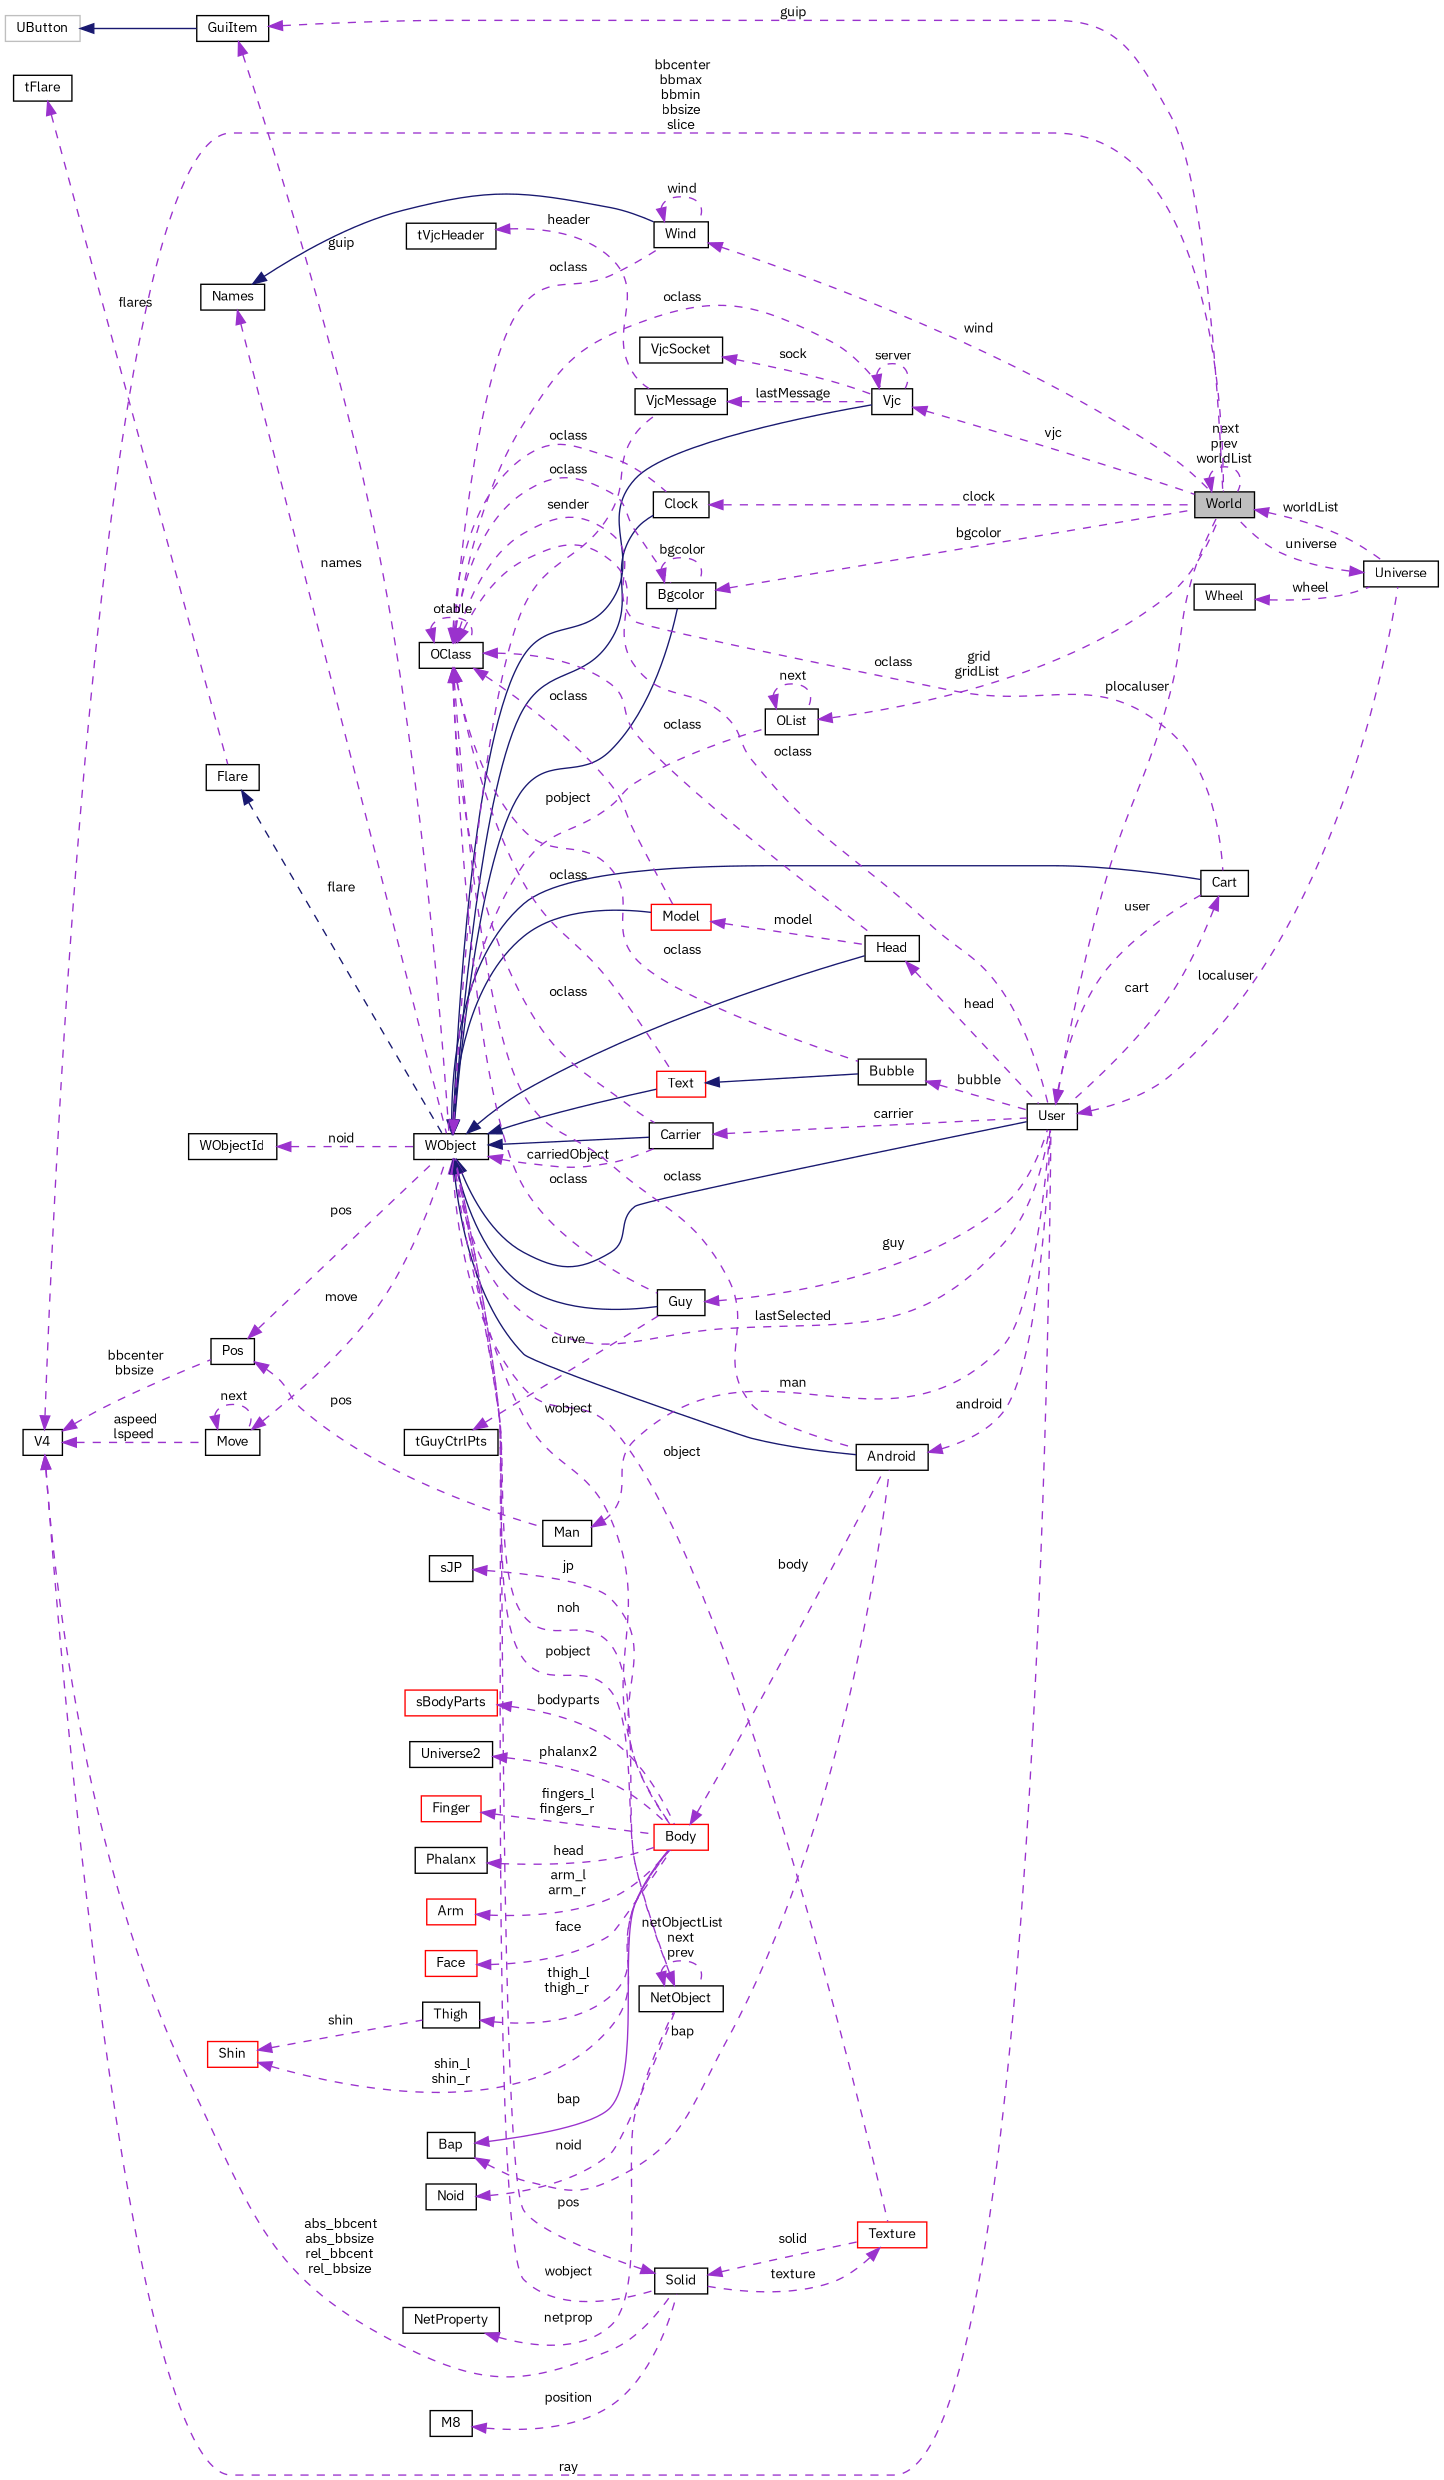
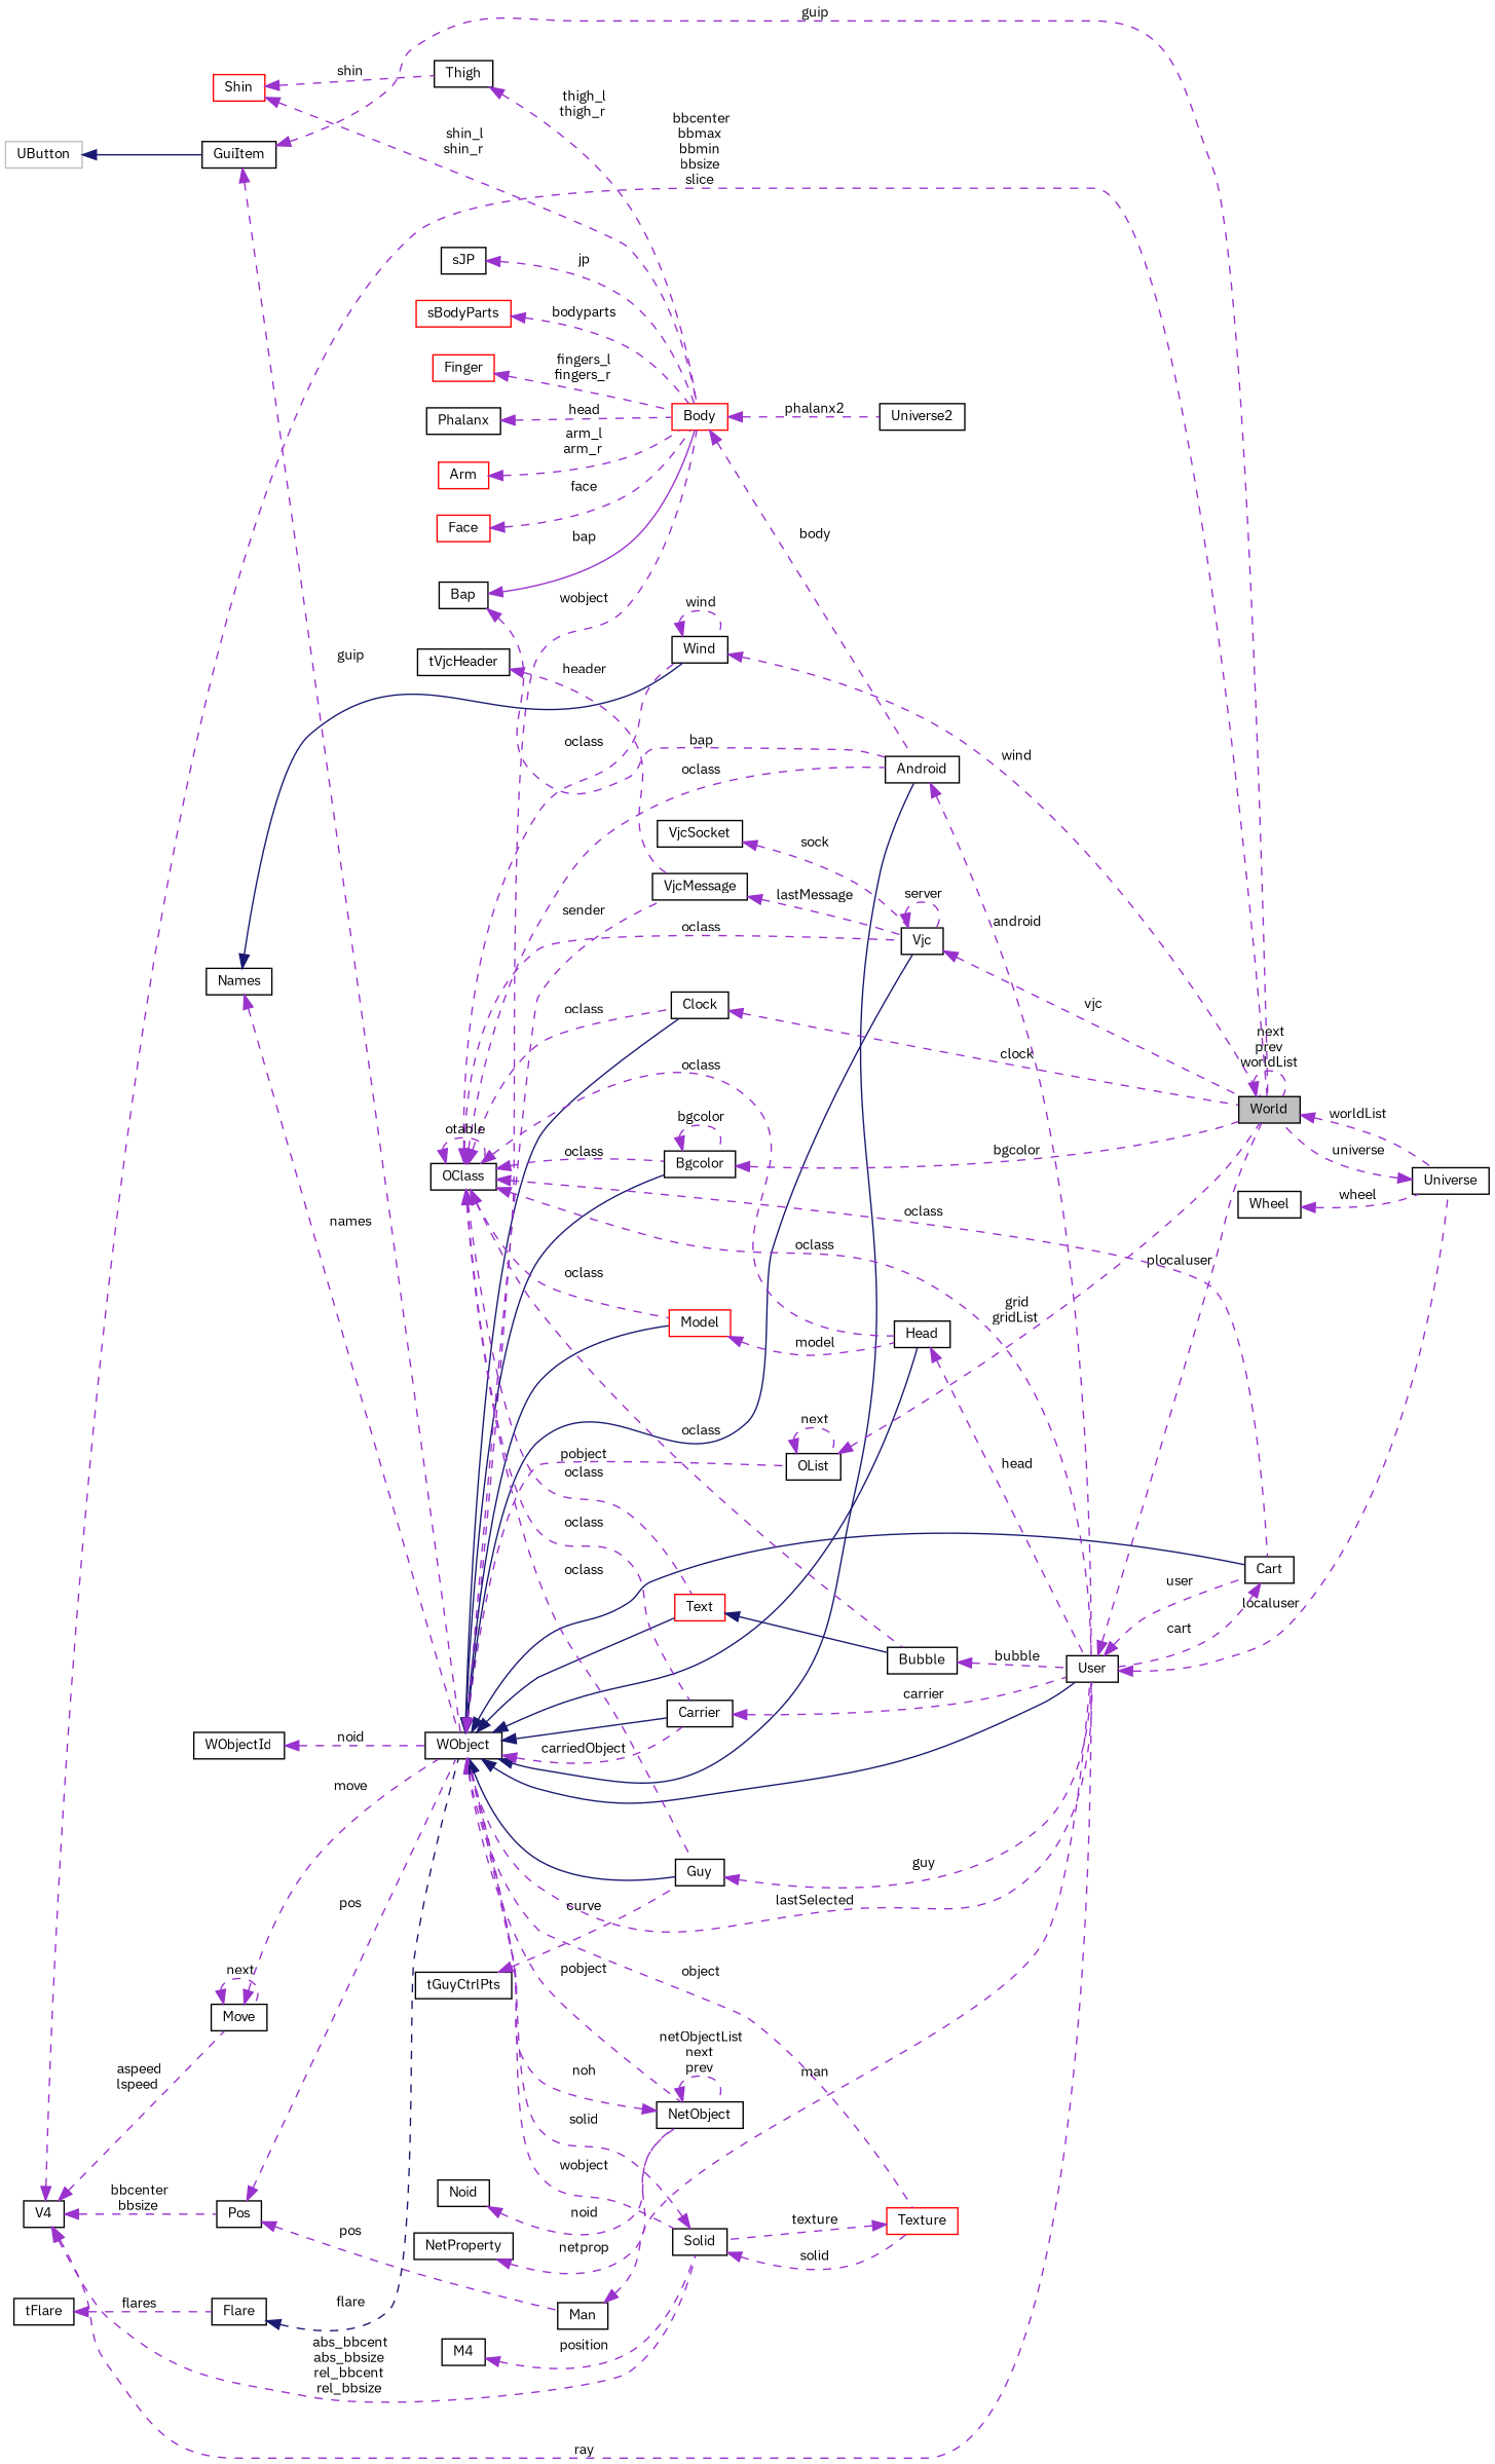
  digraph {
    fontname="IBM Plex Sans"
    rankdir=LR
    node [color=black fontname="IBM Plex Sans" fontsize=10 shape=record]
    edge [color=darkorchid3 dir=back fontname="IBM Plex Sans" fontsize=10 labelfontname=FreeSans labelfontsize=10 style=dashed]
    n1 [fillcolor=grey75 fontcolor=black height=0.2 label=World style=filled width=0.4]
    n2 [height=0.2 label=Universe width=0.4]
    n3 [height=0.2 label=Wheel width=0.4]
    n4 [height=0.2 label=User width=0.4]
    n5 [height=0.2 label=Cart width=0.4]
    n6 [height=0.2 label=WObject width=0.4]
    n7 [height=0.2 label=NetObject width=0.4]
    n8 [height=0.2 label=Solid width=0.4]
    n9 [color=red height=0.2 label=Texture width=0.4]
    n10 [height=0.2 label=Android width=0.4]
    n11 [color=red height=0.2 label=Body width=0.4]
    n12 [height=0.2 label=Guy width=0.4]
    n13 [color=red height=0.2 label=Text width=0.4]
    n14 [height=0.2 label=Carrier width=0.4]
    n15 [height=0.2 label=Head width=0.4]
    n16 [color=red height=0.2 label=Model width=0.4]
    n17 [height=0.2 label=Bgcolor width=0.4]
    n18 [height=0.2 label=OList width=0.4]
    n19 [height=0.2 label=Clock width=0.4]
    n20 [height=0.2 label=Vjc width=0.4]
    n21 [height=0.2 label=VjcMessage width=0.4]
    n22 [height=0.2 label=Bubble width=0.4]
    n23 [height=0.2 label=Wind width=0.4]
    n24 [height=0.2 label=Move width=0.4]
    n25 [height=0.2 label=V4 width=0.4]
    n26 [height=0.2 label=Pos width=0.4]
    n27 [height=0.2 label=Man width=0.4]
    n28 [height=0.2 label=Names width=0.4]
    n29 [height=0.2 label=WObjectId width=0.4]
    n30 [height=0.2 label=NetProperty width=0.4]
    n31 [height=0.2 label=Noid width=0.4]
-   n32 [height=0.2 label=M8 width=0.4]
+   n32 [height=0.2 label=M4 width=0.4]
    n33 [height=0.2 label=GuiItem width=0.4]
    n34 [color=grey75 height=0.2 label=UButton width=0.4]
    n35 [height=0.2 label=Flare width=0.4]
    n36 [height=0.2 label=tFlare width=0.4]
    n37 [height=0.2 label=OClass width=0.4]
    n38 [height=0.2 label=Bap width=0.4]
    n39 [height=0.2 label=Thigh width=0.4]
    n40 [color=red height=0.2 label=Shin width=0.4]
    n41 [height=0.2 label=sJP width=0.4]
    n42 [color=red height=0.2 label=sBodyParts width=0.4]
    n43 [height=0.2 label=Universe2 width=0.4]
    n44 [color=red height=0.2 label=Finger width=0.4]
    n45 [height=0.2 label=Phalanx width=0.4]
    n46 [color=red height=0.2 label=Arm width=0.4]
    n47 [color=red height=0.2 label=Face width=0.4]
    n48 [height=0.2 label=tGuyCtrlPts width=0.4]
    n49 [height=0.2 label=tVjcHeader width=0.4]
    n50 [height=0.2 label=VjcSocket width=0.4]
    n1 -> n1 [label=" next\nprev\nworldList"]
    n1 -> n2 [label=" worldList"]
    n2 -> n1 [label=" universe"]
    n3 -> n2 [label=" wheel"]
    n4 -> n1 [label=" plocaluser"]
    n4 -> n2 [label=" localuser"]
    n4 -> n5 [label=" user"]
    n5 -> n4 [label=" cart"]
    n6 -> n4 [color=midnightblue style=solid]
    n6 -> n4 [label=" lastSelected"]
    n6 -> n5 [color=midnightblue style=solid]
    n6 -> n7 [label=" pobject"]
    n6 -> n8 [label=" wobject"]
    n6 -> n9 [label=" object"]
    n6 -> n10 [color=midnightblue style=solid]
    n6 -> n11 [label=" wobject"]
    n6 -> n12 [color=midnightblue style=solid]
    n6 -> n13 [color=midnightblue style=solid]
    n6 -> n14 [color=midnightblue style=solid]
    n6 -> n14 [label=" carriedObject"]
    n6 -> n15 [color=midnightblue style=solid]
    n6 -> n16 [color=midnightblue style=solid]
    n6 -> n17 [color=midnightblue style=solid]
    n6 -> n18 [label=" pobject"]
    n6 -> n19 [color=midnightblue style=solid]
    n6 -> n20 [color=midnightblue style=solid]
    n6 -> n21 [label=" sender"]
    n7 -> n6 [label=" noh"]
    n7 -> n7 [label=" netObjectList\nnext\nprev"]
-   n8 -> n6 [label=" pos"]
+   n8 -> n6 [label=" solid"]
    n8 -> n9 [label=" solid"]
    n9 -> n8 [label=" texture"]
    n10 -> n4 [label=" android"]
    n11 -> n10 [label=" body"]
    n12 -> n4 [label=" guy"]
    n13 -> n22 [color=midnightblue style=solid]
    n14 -> n4 [label=" carrier"]
    n15 -> n4 [label=" head"]
    n16 -> n15 [label=" model"]
    n17 -> n1 [label=" bgcolor"]
    n17 -> n17 [label=" bgcolor"]
    n18 -> n1 [label=" grid\ngridList"]
    n18 -> n18 [label=" next"]
    n19 -> n1 [label=" clock"]
    n20 -> n1 [label=" vjc"]
    n20 -> n20 [label=" server"]
    n21 -> n20 [label=" lastMessage"]
    n22 -> n4 [label=" bubble"]
    n23 -> n1 [label=" wind"]
    n23 -> n23 [label=" wind"]
    n24 -> n6 [label=" move"]
    n24 -> n24 [label=" next"]
    n25 -> n1 [label=" bbcenter\nbbmax\nbbmin\nbbsize\nslice"]
    n25 -> n4 [label=" ray"]
    n25 -> n8 [label=" abs_bbcent\nabs_bbsize\nrel_bbcent\nrel_bbsize"]
    n25 -> n24 [label=" aspeed\nlspeed"]
    n25 -> n26 [label=" bbcenter\nbbsize"]
    n26 -> n6 [label=" pos"]
    n26 -> n27 [label=" pos"]
    n27 -> n4 [label=" man"]
    n28 -> n6 [label=" names"]
    n28 -> n23 [color=midnightblue style=solid]
    n29 -> n6 [label=" noid"]
    n30 -> n7 [label=" netprop"]
    n31 -> n7 [label=" noid"]
    n32 -> n8 [label=" position"]
    n33 -> n1 [label=" guip"]
    n33 -> n6 [label=" guip"]
    n34 -> n33 [color=midnightblue style=solid]
    n35 -> n6 [color=midnightblue label=" flare"]
    n36 -> n35 [label=" flares"]
    n37 -> n4 [label=" oclass"]
    n37 -> n5 [label=" oclass"]
    n37 -> n10 [label=" oclass"]
    n37 -> n12 [label=" oclass"]
    n37 -> n13 [label=" oclass"]
    n37 -> n14 [label=" oclass"]
    n37 -> n15 [label=" oclass"]
    n37 -> n16 [label=" oclass"]
    n37 -> n17 [label=" oclass"]
    n37 -> n19 [label=" oclass"]
    n37 -> n20 [label=" oclass"]
    n37 -> n22 [label=" oclass"]
    n37 -> n23 [label=" oclass"]
    n37 -> n37 [label=" otable"]
    n38 -> n10 [label=" bap"]
    n38 -> n11 [label=" bap" style=solid]
    n39 -> n11 [label=" thigh_l\nthigh_r"]
    n40 -> n11 [label=" shin_l\nshin_r"]
    n40 -> n39 [label=" shin"]
    n41 -> n11 [label=" jp"]
    n42 -> n11 [label=" bodyparts"]
-   n43 -> n11 [label=" phalanx2"]
+   n11 -> n43 [label=" phalanx2"]
    n44 -> n11 [label=" fingers_l\nfingers_r"]
    n45 -> n11 [label=" head"]
    n46 -> n11 [label=" arm_l\narm_r"]
    n47 -> n11 [label=" face"]
    n48 -> n12 [label=" curve"]
    n49 -> n21 [label=" header"]
    n50 -> n20 [label=" sock"]
  }
